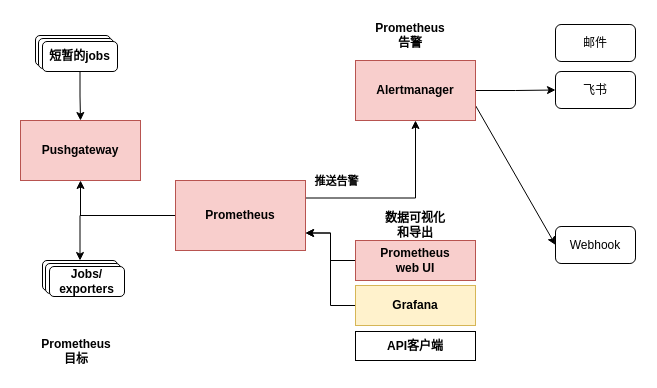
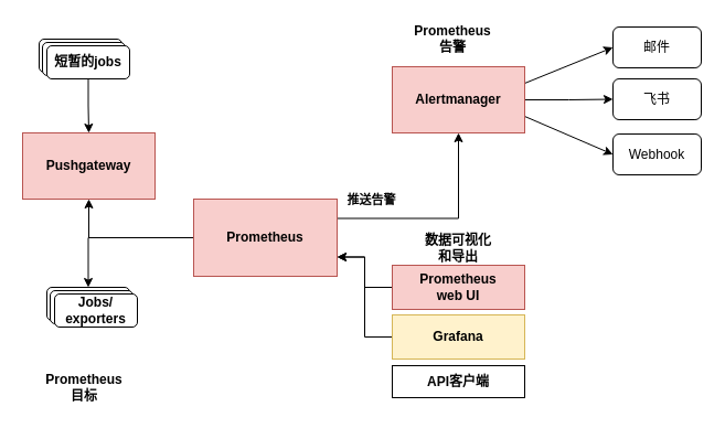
  <mxCell id="0" />
  <mxCell id="1" parent="0" />
  <mxCell id="2" style="edgeStyle=orthogonalEdgeStyle;rounded=0;orthogonalLoop=1;jettySize=auto;html=1;entryX=0.5;entryY=1;entryDx=0;entryDy=0;exitX=1;exitY=0.25;exitDx=0;exitDy=0;" edge="1" parent="1" source="6" target="10"><mxGeometry relative="1" as="geometry" /></mxCell>
  <mxCell id="3" value="推送告警" style="edgeLabel;html=1;align=center;verticalAlign=middle;resizable=0;points=[];fontStyle=1" vertex="1" connectable="0" parent="2"><mxGeometry x="-0.07" y="4" relative="1" as="geometry"><mxPoint x="-57" y="-13" as="offset" /></mxGeometry></mxCell>
  <mxCell id="4" style="edgeStyle=orthogonalEdgeStyle;rounded=0;orthogonalLoop=1;jettySize=auto;html=1;entryX=0.5;entryY=1;entryDx=0;entryDy=0;" edge="1" parent="1" source="6" target="11"><mxGeometry relative="1" as="geometry" /></mxCell>
  <mxCell id="5" style="edgeStyle=orthogonalEdgeStyle;rounded=0;orthogonalLoop=1;jettySize=auto;html=1;entryX=0.5;entryY=0;entryDx=0;entryDy=0;" edge="1" parent="1" source="6" target="20"><mxGeometry relative="1" as="geometry" /></mxCell>
  <mxCell id="6" value="Prometheus" style="rounded=0;whiteSpace=wrap;html=1;fillColor=#f8cecc;strokeColor=#b85450;fontStyle=1" vertex="1" parent="1"><mxGeometry x="175" y="180" width="130" height="70" as="geometry" /></mxCell>
  <mxCell id="7" style="rounded=0;orthogonalLoop=1;jettySize=auto;html=1;exitX=1;exitY=0.75;exitDx=0;exitDy=0;entryX=0;entryY=0.5;entryDx=0;entryDy=0;" edge="1" parent="1" source="10" target="30"><mxGeometry relative="1" as="geometry" /></mxCell>
  <mxCell id="8" style="edgeStyle=orthogonalEdgeStyle;rounded=0;orthogonalLoop=1;jettySize=auto;html=1;" edge="1" parent="1" source="10" target="29"><mxGeometry relative="1" as="geometry" /></mxCell>
+ <mxCell id="9" style="orthogonalLoop=1;jettySize=auto;html=1;exitX=1;exitY=0.25;exitDx=0;exitDy=0;entryX=0;entryY=0.5;entryDx=0;entryDy=0;rounded=0;" edge="1" parent="1" source="10" target="28"><mxGeometry relative="1" as="geometry" /></mxCell>
  <mxCell id="10" value="Alertmanager" style="rounded=0;whiteSpace=wrap;html=1;fillColor=#f8cecc;strokeColor=#b85450;fontStyle=1" vertex="1" parent="1"><mxGeometry x="355" y="60" width="120" height="60" as="geometry" /></mxCell>
  <mxCell id="11" value="Pushgateway" style="rounded=0;whiteSpace=wrap;html=1;fillColor=#f8cecc;strokeColor=#b85450;fontStyle=1" vertex="1" parent="1"><mxGeometry x="20" y="120" width="120" height="60" as="geometry" /></mxCell>
  <mxCell id="12" value="&lt;div&gt;Prometheus&lt;/div&gt;&lt;div&gt;目标&lt;br&gt;&lt;/div&gt;" style="text;html=1;strokeColor=none;fillColor=none;align=center;verticalAlign=middle;whiteSpace=wrap;rounded=0;fontStyle=1" vertex="1" parent="1"><mxGeometry x="46" y="336" width="60" height="30" as="geometry" /></mxCell>
  <mxCell id="13" value="数据可视化和导出" style="text;html=1;strokeColor=none;fillColor=none;align=center;verticalAlign=middle;whiteSpace=wrap;rounded=0;fontStyle=1" vertex="1" parent="1"><mxGeometry x="380" y="210" width="70" height="30" as="geometry" /></mxCell>
  <mxCell id="14" style="edgeStyle=orthogonalEdgeStyle;rounded=0;orthogonalLoop=1;jettySize=auto;html=1;entryX=1;entryY=0.75;entryDx=0;entryDy=0;" edge="1" parent="1" source="15" target="6"><mxGeometry relative="1" as="geometry" /></mxCell>
  <mxCell id="15" value="&lt;div&gt;Prometheus&lt;/div&gt;&lt;div&gt;web UI&lt;br&gt;&lt;/div&gt;" style="rounded=0;whiteSpace=wrap;html=1;fillColor=#f8cecc;strokeColor=#b85450;fontStyle=1" vertex="1" parent="1"><mxGeometry x="355" y="240" width="120" height="40" as="geometry" /></mxCell>
  <mxCell id="16" style="edgeStyle=orthogonalEdgeStyle;rounded=0;orthogonalLoop=1;jettySize=auto;html=1;entryX=1;entryY=0.75;entryDx=0;entryDy=0;" edge="1" parent="1" source="17" target="6"><mxGeometry relative="1" as="geometry" /></mxCell>
  <mxCell id="17" value="Grafana" style="rounded=0;whiteSpace=wrap;html=1;fillColor=#fff2cc;strokeColor=#d6b656;fontStyle=1" vertex="1" parent="1"><mxGeometry x="355" y="285" width="120" height="40" as="geometry" /></mxCell>
  <mxCell id="18" value="API客户端" style="rounded=0;whiteSpace=wrap;html=1;fontStyle=1" vertex="1" parent="1"><mxGeometry x="355" y="331" width="120" height="29" as="geometry" /></mxCell>
  <mxCell id="19" value="" style="group;fontStyle=1" vertex="1" connectable="0" parent="1"><mxGeometry x="42" y="260" width="82" height="36" as="geometry" /></mxCell>
  <mxCell id="20" value="" style="rounded=1;whiteSpace=wrap;html=1;movable=1;resizable=1;rotatable=1;deletable=1;editable=1;locked=0;connectable=1;" vertex="1" parent="19"><mxGeometry width="75" height="30" as="geometry" /></mxCell>
  <mxCell id="21" value="" style="rounded=1;whiteSpace=wrap;html=1;movable=1;resizable=1;rotatable=1;deletable=1;editable=1;locked=0;connectable=1;" vertex="1" parent="19"><mxGeometry x="3" y="3" width="75" height="30" as="geometry" /></mxCell>
  <mxCell id="22" value="&lt;div&gt;&lt;b&gt;Jobs/&lt;/b&gt;&lt;/div&gt;&lt;div&gt;&lt;b&gt;exporters&lt;br&gt;&lt;/b&gt;&lt;/div&gt;" style="rounded=1;whiteSpace=wrap;html=1;movable=1;resizable=1;rotatable=1;deletable=1;editable=1;locked=0;connectable=1;" vertex="1" parent="19"><mxGeometry x="7" y="6" width="75" height="30" as="geometry" /></mxCell>
  <mxCell id="23" value="" style="group" vertex="1" connectable="0" parent="1"><mxGeometry x="35" y="35" width="82" height="36" as="geometry" /></mxCell>
  <mxCell id="24" value="" style="rounded=1;whiteSpace=wrap;html=1;movable=1;resizable=1;rotatable=1;deletable=1;editable=1;locked=0;connectable=1;" vertex="1" parent="23"><mxGeometry width="75" height="30" as="geometry" /></mxCell>
  <mxCell id="25" value="" style="rounded=1;whiteSpace=wrap;html=1;movable=1;resizable=1;rotatable=1;deletable=1;editable=1;locked=0;connectable=1;" vertex="1" parent="23"><mxGeometry x="3" y="3" width="75" height="30" as="geometry" /></mxCell>
  <mxCell id="26" value="短暂的jobs" style="rounded=1;whiteSpace=wrap;html=1;movable=1;resizable=1;rotatable=1;deletable=1;editable=1;locked=0;connectable=1;fontStyle=1" vertex="1" parent="23"><mxGeometry x="7" y="6" width="75" height="30" as="geometry" /></mxCell>
  <mxCell id="27" value="&lt;div&gt;Prometheus&lt;/div&gt;&lt;div&gt;告警&lt;br&gt;&lt;/div&gt;" style="text;html=1;strokeColor=none;fillColor=none;align=center;verticalAlign=middle;whiteSpace=wrap;rounded=0;fontStyle=1" vertex="1" parent="1"><mxGeometry x="375" y="20" width="70" height="30" as="geometry" /></mxCell>
  <mxCell id="28" value="邮件" style="rounded=1;whiteSpace=wrap;html=1;" vertex="1" parent="1"><mxGeometry x="555" y="24" width="80" height="37" as="geometry" /></mxCell>
  <mxCell id="29" value="飞书" style="rounded=1;whiteSpace=wrap;html=1;" vertex="1" parent="1"><mxGeometry x="555" y="71" width="80" height="37" as="geometry" /></mxCell>
- <mxCell id="30" value="Webhook" style="rounded=1;whiteSpace=wrap;html=1;" vertex="1" parent="1"><mxGeometry x="555" y="226" width="80" height="37" as="geometry" /></mxCell>
+ <mxCell id="30" value="Webhook" style="rounded=1;whiteSpace=wrap;html=1;" vertex="1" parent="1"><mxGeometry x="555" y="121" width="80" height="37" as="geometry" /></mxCell>
  <mxCell id="31" style="edgeStyle=orthogonalEdgeStyle;rounded=0;orthogonalLoop=1;jettySize=auto;html=1;" edge="1" parent="1" source="26" target="11"><mxGeometry relative="1" as="geometry" /></mxCell>
